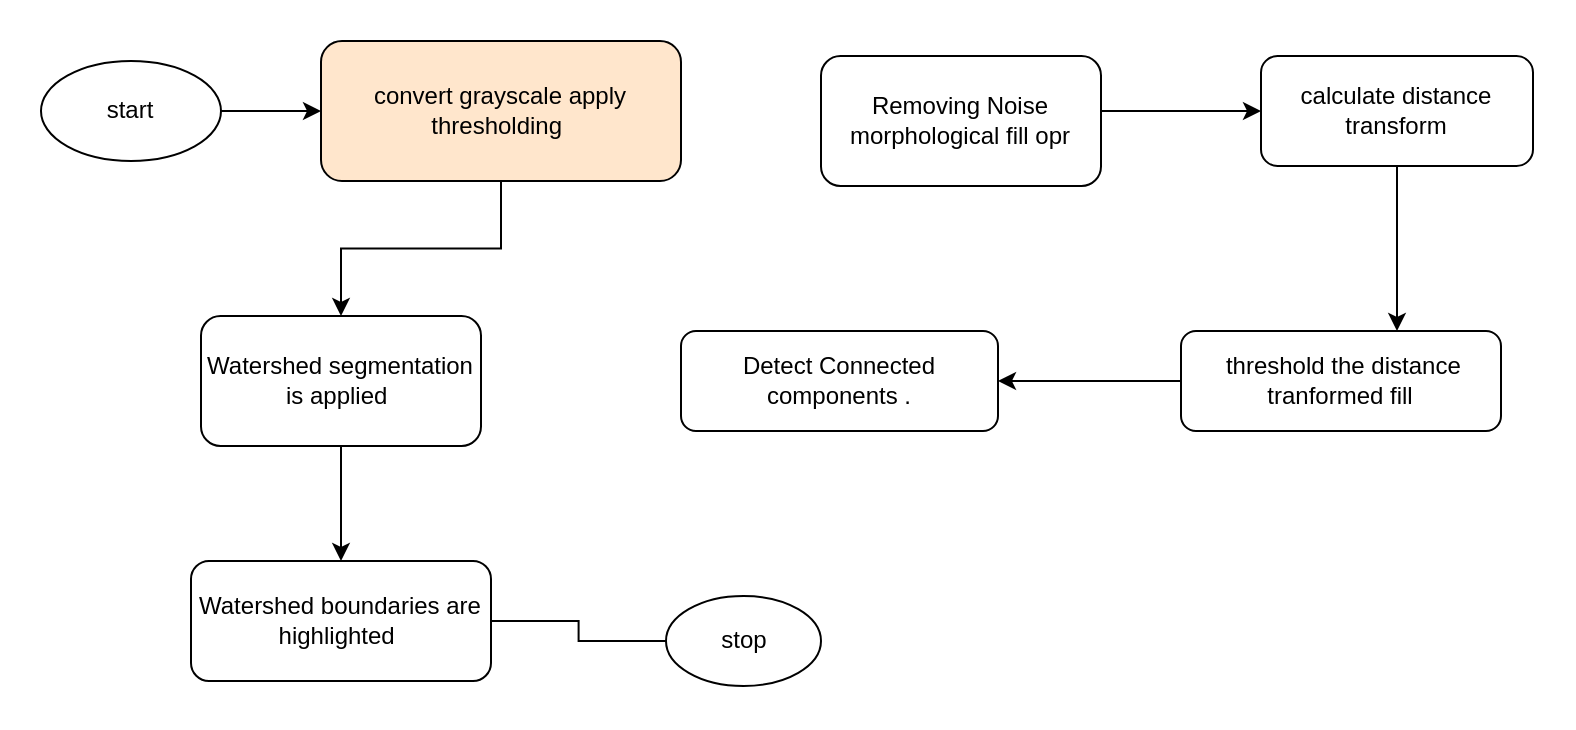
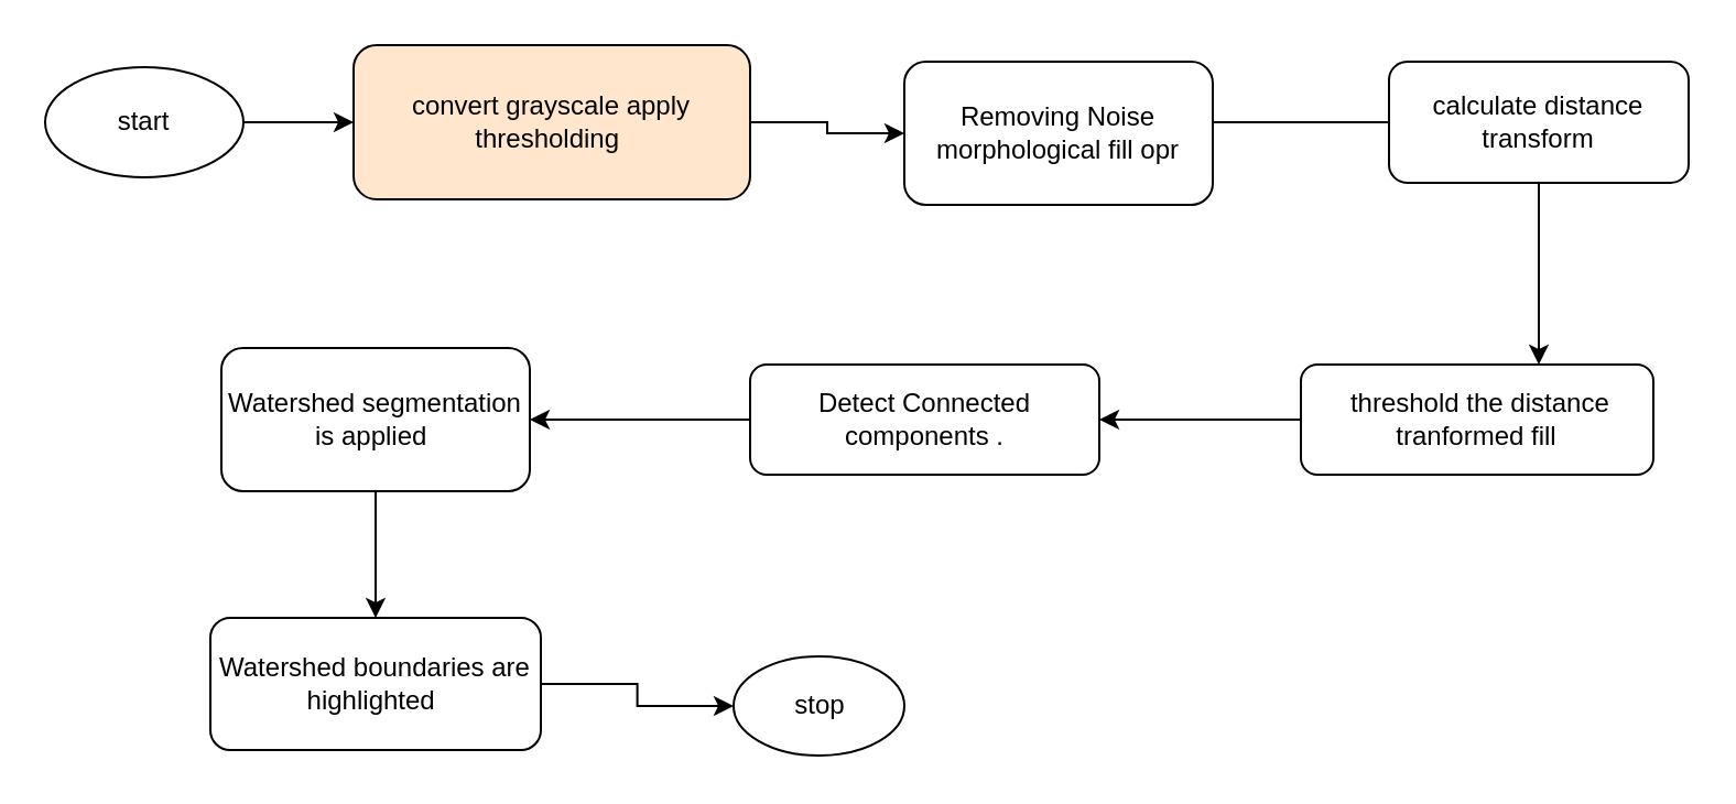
  <mxCell id="0" />
  <mxCell id="1" parent="0" />
  <mxCell id="2" value="" style="edgeStyle=orthogonalEdgeStyle;rounded=0;orthogonalLoop=1;jettySize=auto;html=1;" parent="1" source="3" edge="1"><mxGeometry relative="1" as="geometry"><mxPoint x="160" y="55" as="targetPoint" /></mxGeometry></mxCell>
  <mxCell id="3" value="start" style="ellipse;whiteSpace=wrap;html=1;" parent="1" vertex="1"><mxGeometry x="20" y="30" width="90" height="50" as="geometry" /></mxCell>
- <mxCell id="4" value="" style="edgeStyle=orthogonalEdgeStyle;rounded=0;orthogonalLoop=1;jettySize=auto;html=1;" parent="1" source="5" target="13" edge="1"><mxGeometry relative="1" as="geometry" /></mxCell>
+ <mxCell id="4" value="" style="edgeStyle=orthogonalEdgeStyle;rounded=0;orthogonalLoop=1;jettySize=auto;html=1;" parent="1" source="5" target="7" edge="1"><mxGeometry relative="1" as="geometry" /></mxCell>
  <mxCell id="5" value="convert grayscale apply thresholding&amp;nbsp;" style="rounded=1;whiteSpace=wrap;html=1;fillColor=#ffe6cc;" parent="1" vertex="1"><mxGeometry x="160" y="20" width="180" height="70" as="geometry" /></mxCell>
- <mxCell id="6" value="" style="edgeStyle=orthogonalEdgeStyle;rounded=0;orthogonalLoop=1;jettySize=auto;html=1;" parent="1" source="7" target="9" edge="1"><mxGeometry relative="1" as="geometry"><Array as="points"><mxPoint x="580" y="55" /><mxPoint x="580" y="55" /></Array></mxGeometry></mxCell>
+ <mxCell id="6" value="" style="edgeStyle=orthogonalEdgeStyle;rounded=0;orthogonalLoop=1;jettySize=auto;html=1;endArrow=none;" parent="1" source="7" target="9" edge="1"><mxGeometry relative="1" as="geometry"><Array as="points"><mxPoint x="580" y="55" /><mxPoint x="580" y="55" /></Array></mxGeometry></mxCell>
  <mxCell id="7" value="Removing Noise morphological fill opr&lt;br&gt;" style="rounded=1;whiteSpace=wrap;html=1;" parent="1" vertex="1"><mxGeometry x="410" y="27.5" width="140" height="65" as="geometry" /></mxCell>
  <mxCell id="8" value="" style="edgeStyle=orthogonalEdgeStyle;rounded=0;orthogonalLoop=1;jettySize=auto;html=1;" parent="1" source="9" target="11" edge="1"><mxGeometry relative="1" as="geometry"><Array as="points"><mxPoint x="700" y="180" /></Array></mxGeometry></mxCell>
  <mxCell id="9" value="calculate distance transform" style="rounded=1;whiteSpace=wrap;html=1;" parent="1" vertex="1"><mxGeometry x="630" y="27.5" width="136" height="55" as="geometry" /></mxCell>
  <mxCell id="10" value="" style="edgeStyle=orthogonalEdgeStyle;rounded=0;orthogonalLoop=1;jettySize=auto;html=1;" parent="1" source="11" target="16" edge="1"><mxGeometry relative="1" as="geometry" /></mxCell>
  <mxCell id="11" value="&amp;nbsp;threshold the distance tranformed fill" style="rounded=1;whiteSpace=wrap;html=1;" parent="1" vertex="1"><mxGeometry x="590" y="165" width="160" height="50" as="geometry" /></mxCell>
  <mxCell id="12" value="" style="edgeStyle=orthogonalEdgeStyle;rounded=0;orthogonalLoop=1;jettySize=auto;html=1;" edge="1" parent="1" source="13" target="18"><mxGeometry relative="1" as="geometry" /></mxCell>
  <mxCell id="13" value="Watershed segmentation is applied&amp;nbsp;" style="rounded=1;whiteSpace=wrap;html=1;" parent="1" vertex="1"><mxGeometry x="100" y="157.5" width="140" height="65" as="geometry" /></mxCell>
  <mxCell id="14" value="stop" style="ellipse;whiteSpace=wrap;html=1;rounded=1;" parent="1" vertex="1"><mxGeometry x="332.5" y="297.5" width="77.5" height="45" as="geometry" /></mxCell>
+ <mxCell id="15" value="" style="edgeStyle=orthogonalEdgeStyle;rounded=0;orthogonalLoop=1;jettySize=auto;html=1;" edge="1" parent="1" source="16" target="13"><mxGeometry relative="1" as="geometry" /></mxCell>
  <mxCell id="16" value="Detect Connected components ." style="rounded=1;whiteSpace=wrap;html=1;" parent="1" vertex="1"><mxGeometry x="340" y="165" width="158.5" height="50" as="geometry" /></mxCell>
- <mxCell id="17" value="" style="edgeStyle=orthogonalEdgeStyle;rounded=0;orthogonalLoop=1;jettySize=auto;html=1;endArrow=none;" edge="1" parent="1" source="18" target="14"><mxGeometry relative="1" as="geometry" /></mxCell>
+ <mxCell id="17" value="" style="edgeStyle=orthogonalEdgeStyle;rounded=0;orthogonalLoop=1;jettySize=auto;html=1;" edge="1" parent="1" source="18" target="14"><mxGeometry relative="1" as="geometry" /></mxCell>
  <mxCell id="18" value="Watershed boundaries are highlighted&amp;nbsp;" style="rounded=1;whiteSpace=wrap;html=1;" parent="1" vertex="1"><mxGeometry x="95" y="280" width="150" height="60" as="geometry" /></mxCell>
